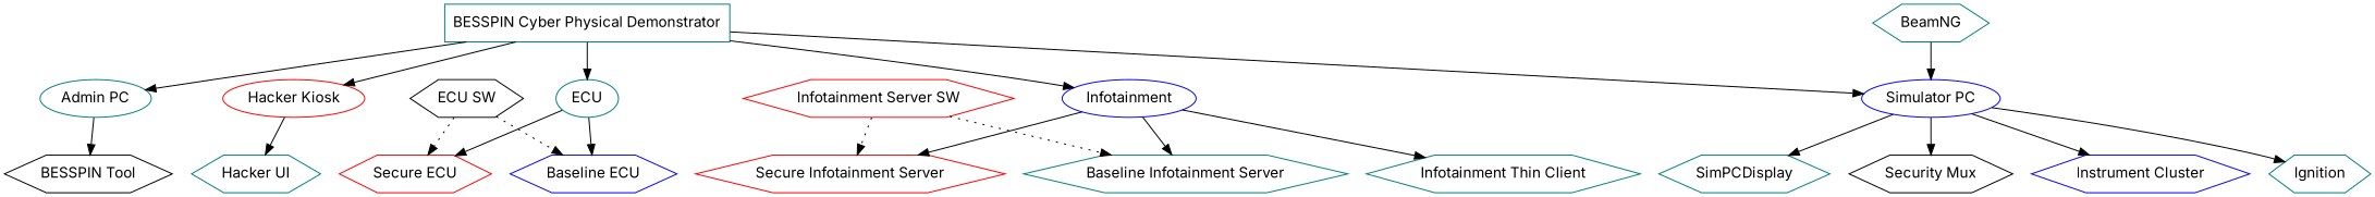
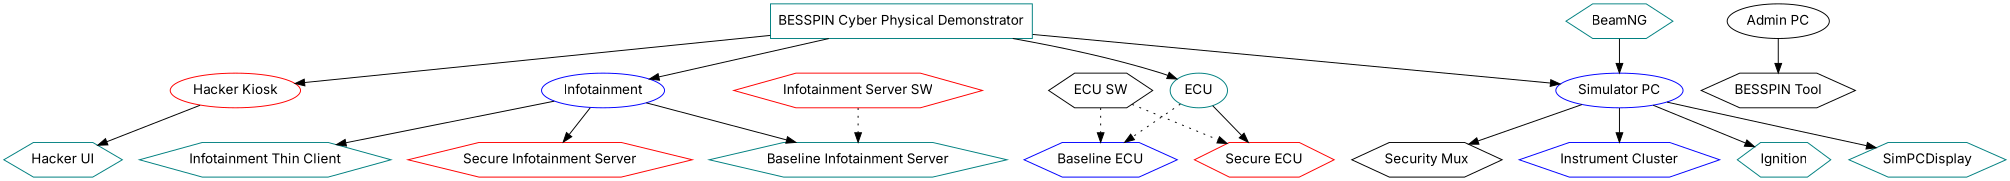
  digraph {
    fontname=Inter
    node [color=teal fontname=Inter shape=hexagon]
    edge [fontname=Inter]
    n1 [label="BESSPIN Cyber Physical Demonstrator" shape=box]
    n2 [label=ECU shape=ellipse]
    n3 [color=blue label=Infotainment shape=ellipse]
    n4 [color=blue label="Simulator PC" shape=ellipse]
-   n5 [label="Admin PC" shape=ellipse]
+   n5 [color=black label="Admin PC" shape=ellipse]
    n6 [color=red label="Hacker Kiosk" shape=ellipse]
    n7 [color=red label="Secure ECU"]
    n8 [color=blue label="Baseline ECU"]
    n9 [label="Infotainment Thin Client"]
    n10 [color=red label="Secure Infotainment Server"]
    n11 [label="Baseline Infotainment Server"]
    n12 [label=Ignition]
    n13 [label=SimPCDisplay]
    n14 [color=black label="Security Mux"]
    n15 [color=blue label="Instrument Cluster"]
    n16 [color=black label="BESSPIN Tool"]
    n17 [label="Hacker UI"]
    n18 [color=black label="ECU SW"]
    n19 [color=red label="Infotainment Server SW"]
    n20 [label=BeamNG]
    n1 -> n2
    n1 -> n3
    n1 -> n4
-   n1 -> n5
    n1 -> n6
    n2 -> n7
-   n2 -> n8
+   n2 -> n8 [style=dotted]
    n3 -> n9
    n3 -> n10
    n3 -> n11
    n4 -> n12
    n4 -> n13
    n4 -> n14
    n4 -> n15
    n5 -> n16
    n6 -> n17
    n18 -> n7 [style=dotted]
    n18 -> n8 [style=dotted]
-   n19 -> n10 [style=dotted]
    n19 -> n11 [style=dotted]
    n20 -> n4
  }
